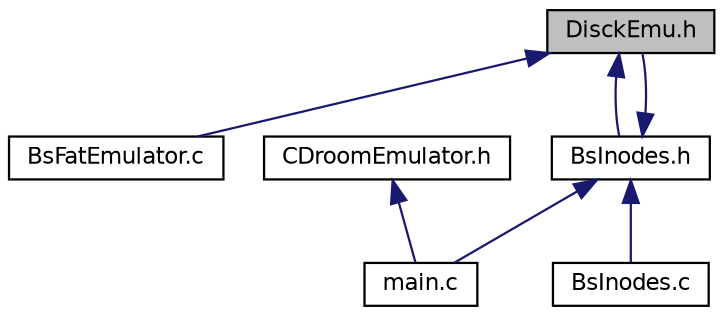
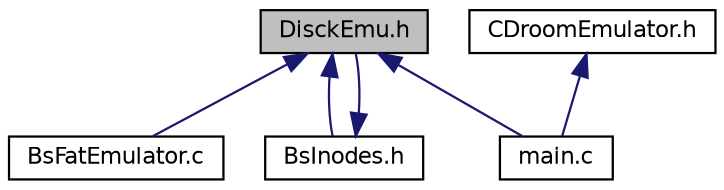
  digraph {
    node [color=black fillcolor=white fontname=Helvetica fontsize=10 shape=record style=filled]
    edge [color=midnightblue dir=back fontname=Helvetica fontsize=10 labelfontname=Helvetica labelfontsize=10 style=solid]
    n1 [fillcolor=grey75 fontcolor=black height=0.2 label="DisckEmu.h" width=0.4]
    n2 [height=0.2 label="BsFatEmulator.c" width=0.4]
    n3 [height=0.2 label="BsInodes.h" width=0.4]
    n4 [height=0.2 label="main.c" width=0.4]
-   n5 [height=0.2 label="BsInodes.c" width=0.4]
    n6 [height=0.2 label="CDroomEmulator.h" width=0.4]
    n1 -> n2
    n1 -> n3
-   n3 -> n4
+   n1 -> n4
    n3 -> n1
-   n3 -> n5
    n6 -> n4
  }
